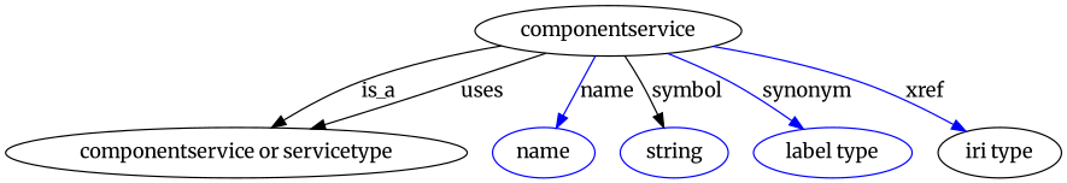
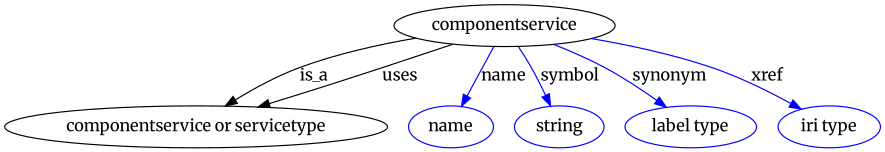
  digraph {
    fontname=Merriweather
    node [fontname=Merriweather color=blue]
    edge [fontname=Merriweather color=blue style=solid]
    n1 [height=0.5 label=componentservice width=2.6359 color=""]
    "componentservice or servicetype" [height=0.5 width=4.5677 color=""]
    name [height=0.5 width=1.011]
    n4 [height=0.5 label=string width=1.0652]
    n5 [height=0.5 label="label type" width=1.5707]
-   n6 [color=black height=0.5 label="iri type" width=1.2277]
+   n6 [height=0.5 label="iri type" width=1.2277]
    n1 -> "componentservice or servicetype" [label=is_a color="" style=""]
    n1 -> "componentservice or servicetype" [label=uses color="" style=""]
    n1 -> name [label=name]
-   n1 -> n4 [color=black label=symbol]
+   n1 -> n4 [label=symbol]
    n1 -> n5 [label=synonym]
    n1 -> n6 [label=xref]
  }
